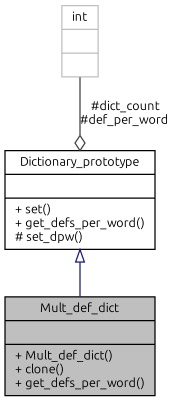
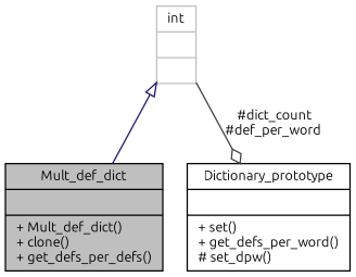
  digraph {
    fontname=Ubuntu
    node [color=black fontname=Ubuntu fontsize=10 shape=record]
    edge [fontname=Ubuntu fontsize=10 labelfontname=Helvetica labelfontsize=10 style=solid]
-   n1 [fillcolor=grey75 fontcolor=black height=0.2 label="{Mult_def_dict\n||+ Mult_def_dict()\l+ clone()\l+ get_defs_per_word()\l}" style=filled width=0.4]
+   n1 [fillcolor=grey75 fontcolor=black height=0.2 label="{Mult_def_dict\n||+ Mult_def_dict()\l+ clone()\l+ get_defs_per_defs()\l}" style=filled width=0.4]
    n2 [height=0.2 label="{Dictionary_prototype\n||+ set()\l+ get_defs_per_word()\l# set_dpw()\l}" width=0.4]
    n3 [color=grey75 height=0.2 label="{int\n||}" width=0.4]
-   n2 -> n1 [arrowtail=onormal color=midnightblue dir=back]
+   n3 -> n1 [arrowtail=onormal color=midnightblue dir=back]
    n3 -> n2 [arrowhead=odiamond color=grey25 label=" #dict_count\n#def_per_word"]
  }
